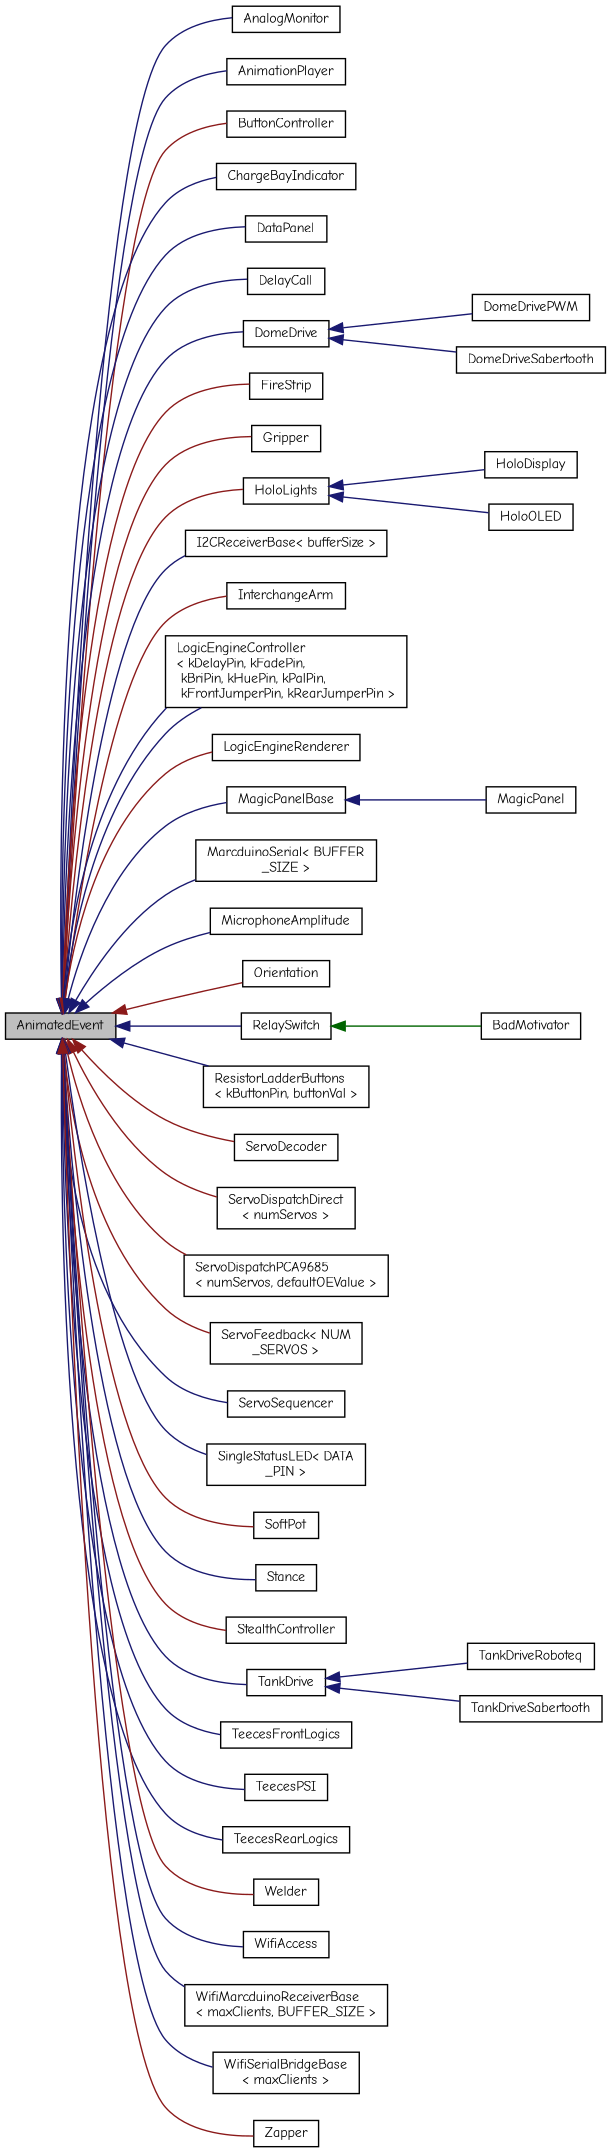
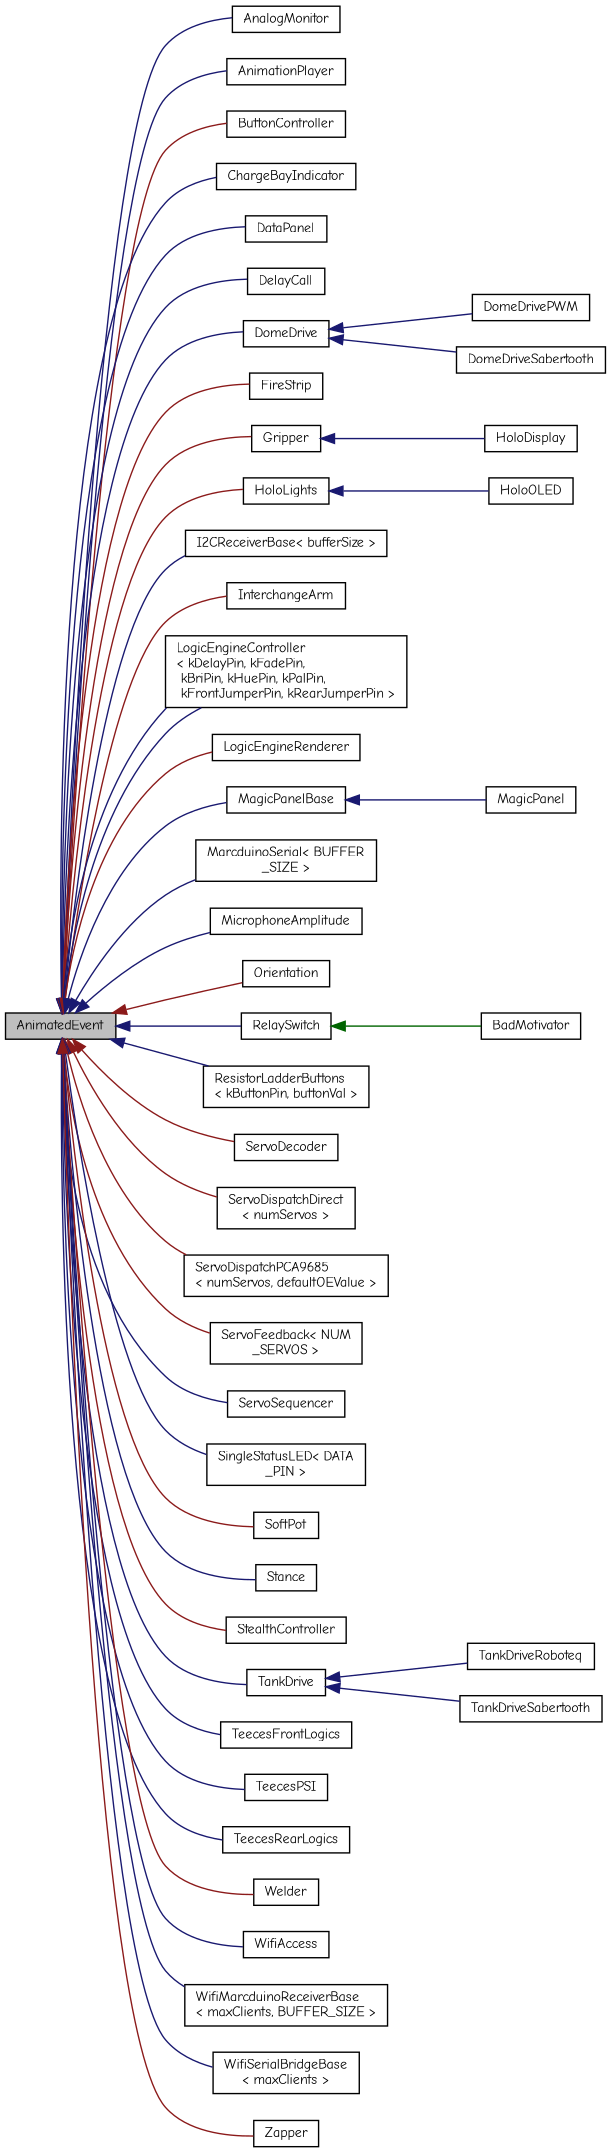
  digraph {
    fontname="Comic Neue"
    rankdir=LR
    node [color=black fillcolor=white fontname="Comic Neue" fontsize=10 shape=record style=filled]
    edge [color=midnightblue dir=back fontname="Comic Neue" fontsize=10 labelfontname=Helvetica labelfontsize=10 style=solid]
    n1 [fillcolor=grey75 fontcolor=black height=0.2 label=AnimatedEvent width=0.4]
    n2 [height=0.2 label=AnalogMonitor width=0.4]
    n3 [height=0.2 label=AnimationPlayer width=0.4]
    n4 [height=0.2 label=ButtonController width=0.4]
    n5 [height=0.2 label=ChargeBayIndicator width=0.4]
    n6 [height=0.2 label=DataPanel width=0.4]
    n7 [height=0.2 label=DelayCall width=0.4]
    n8 [height=0.2 label=DomeDrive width=0.4]
    n9 [height=0.2 label=FireStrip width=0.4]
    n10 [height=0.2 label=Gripper width=0.4]
    n11 [height=0.2 label=HoloLights width=0.4]
    n12 [height=0.2 label="I2CReceiverBase\< bufferSize \>" width=0.4]
    n13 [height=0.2 label=InterchangeArm width=0.4]
    n14 [height=0.2 label="LogicEngineController\l\< kDelayPin, kFadePin,\l kBriPin, kHuePin, kPalPin,\l kFrontJumperPin, kRearJumperPin \>" width=0.4]
    n15 [height=0.2 label=LogicEngineRenderer width=0.4]
    n16 [height=0.2 label=MagicPanelBase width=0.4]
    n17 [height=0.2 label="MarcduinoSerial\< BUFFER\l_SIZE \>" width=0.4]
    n18 [height=0.2 label=MicrophoneAmplitude width=0.4]
    n19 [height=0.2 label=Orientation width=0.4]
    n20 [height=0.2 label=RelaySwitch width=0.4]
    n21 [height=0.2 label="ResistorLadderButtons\l\< kButtonPin, buttonVal \>" width=0.4]
    n22 [height=0.2 label=ServoDecoder width=0.4]
    n23 [height=0.2 label="ServoDispatchDirect\l\< numServos \>" width=0.4]
    n24 [height=0.2 label="ServoDispatchPCA9685\l\< numServos, defaultOEValue \>" width=0.4]
    n25 [height=0.2 label="ServoFeedback\< NUM\l_SERVOS \>" width=0.4]
    n26 [height=0.2 label=ServoSequencer width=0.4]
    n27 [height=0.2 label="SingleStatusLED\< DATA\l_PIN \>" width=0.4]
    n28 [height=0.2 label=SoftPot width=0.4]
    n29 [height=0.2 label=Stance width=0.4]
    n30 [height=0.2 label=StealthController width=0.4]
    n31 [height=0.2 label=TankDrive width=0.4]
    n32 [height=0.2 label=TeecesFrontLogics width=0.4]
    n33 [height=0.2 label=TeecesPSI width=0.4]
    n34 [height=0.2 label=TeecesRearLogics width=0.4]
    n35 [height=0.2 label=Welder width=0.4]
    n36 [height=0.2 label=WifiAccess width=0.4]
    n37 [height=0.2 label="WifiMarcduinoReceiverBase\l\< maxClients, BUFFER_SIZE \>" width=0.4]
    n38 [height=0.2 label="WifiSerialBridgeBase\l\< maxClients \>" width=0.4]
    n39 [height=0.2 label=Zapper width=0.4]
    n40 [height=0.2 label=DomeDrivePWM width=0.4]
    n41 [height=0.2 label=DomeDriveSabertooth width=0.4]
    n42 [height=0.2 label=HoloDisplay width=0.4]
    n43 [height=0.2 label=HoloOLED width=0.4]
    n44 [height=0.2 label=MagicPanel width=0.4]
    n45 [height=0.2 label=BadMotivator width=0.4]
    n46 [height=0.2 label=TankDriveRoboteq width=0.4]
    n47 [height=0.2 label=TankDriveSabertooth width=0.4]
    n1 -> n2
    n1 -> n3
    n1 -> n4 [color=firebrick4]
    n1 -> n5
    n1 -> n6
    n1 -> n7
    n1 -> n8
    n1 -> n9 [color=firebrick4]
    n1 -> n10 [color=firebrick4]
    n1 -> n11 [color=firebrick4]
    n1 -> n12
    n1 -> n13 [color=firebrick4]
    n1 -> n14
    n1 -> n14
    n1 -> n15 [color=firebrick4]
    n1 -> n16
    n1 -> n17
    n1 -> n18
    n1 -> n19 [color=firebrick4]
    n1 -> n20
    n1 -> n21
    n1 -> n22 [color=firebrick4]
    n1 -> n23 [color=firebrick4]
    n1 -> n24 [color=firebrick4]
    n1 -> n25 [color=firebrick4]
    n1 -> n26
    n1 -> n27
    n1 -> n28 [color=firebrick4]
    n1 -> n29
    n1 -> n30 [color=firebrick4]
    n1 -> n31
    n1 -> n32
    n1 -> n33
    n1 -> n34
    n1 -> n35 [color=firebrick4]
    n1 -> n36
    n1 -> n37
    n1 -> n38
    n1 -> n39 [color=firebrick4]
    n8 -> n40
    n8 -> n41
-   n11 -> n42
+   n10 -> n42
    n11 -> n43
    n16 -> n44
    n20 -> n45 [color=darkgreen]
    n31 -> n46
    n31 -> n47
  }
